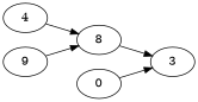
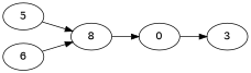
  digraph {
    rankdir=LR
-   n1 [label=4]
+   n1 [label=5]
    n2 [label=8]
-   n3 [label=9]
+   n3 [label=6]
    n4 [label=0]
    n5 [label=3]
    n1 -> n2
-   n2 -> n5
+   n2 -> n4
    n3 -> n2
    n4 -> n5
  }
